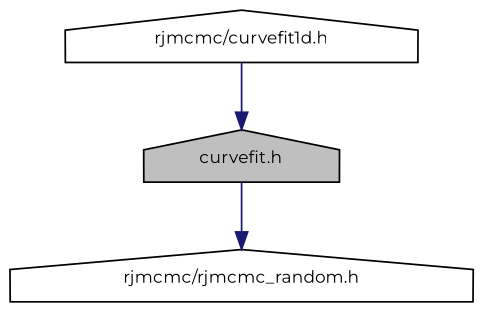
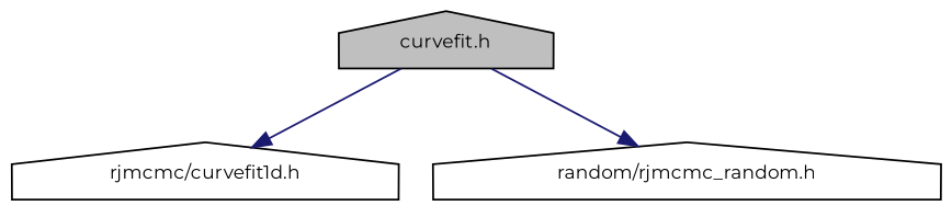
  digraph {
    fontname=Montserrat
    node [color=black fillcolor=white fontname=Montserrat fontsize=10 shape=house style=filled]
    edge [color=midnightblue fontname=Montserrat fontsize=10 labelfontname="FreeSans.ttf" labelfontsize=10 style=solid]
    n1 [fillcolor=grey75 fontcolor=black height=0.2 label="curvefit.h" width=0.4]
    n2 [height=0.2 label="rjmcmc/curvefit1d.h" width=0.4]
-   n3 [height=0.2 label="rjmcmc/rjmcmc_random.h" width=0.4]
-   n2 -> n1
+   n3 [height=0.2 label="random/rjmcmc_random.h" width=0.4]
+   n1 -> n2
    n1 -> n3
  }
